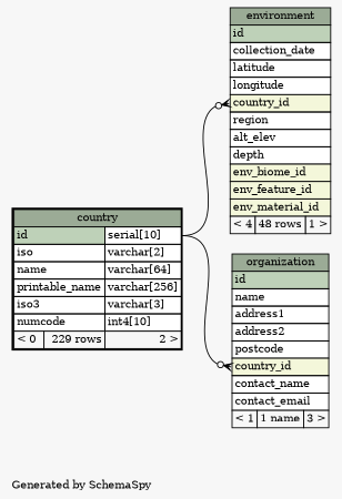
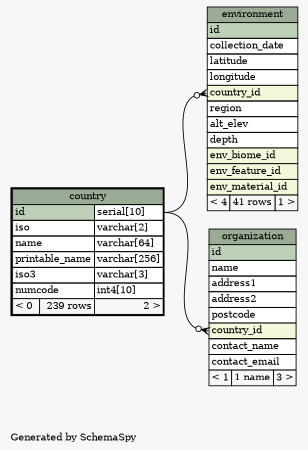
  digraph {
    bgcolor="#f7f7f7"
    fontname="DejaVu Serif"
    fontsize=11
    label="\nGenerated by SchemaSpy"
    labeljust=l
    nodesep=0.18
    rankdir=RL
    ranksep=0.46
    node [fontname="DejaVu Serif" fontsize=11 shape=plaintext]
    edge [arrowhead=none arrowsize=0.8 arrowtail=crowodot dir=back fontname="DejaVu Serif" headport="id.type:e" tailport="country_id:w"]
-   n1 [label=<     <TABLE BORDER="0" CELLBORDER="1" CELLSPACING="0" BGCOLOR="#ffffff">       <TR><TD COLSPAN="3" BGCOLOR="#9bab96" ALIGN="CENTER">environment</TD></TR>       <TR><TD PORT="id" COLSPAN="3" BGCOLOR="#bed1b8" ALIGN="LEFT">id</TD></TR>       <TR><TD PORT="collection_date" COLSPAN="3" ALIGN="LEFT">collection_date</TD></TR>       <TR><TD PORT="latitude" COLSPAN="3" ALIGN="LEFT">latitude</TD></TR>       <TR><TD PORT="longitude" COLSPAN="3" ALIGN="LEFT">longitude</TD></TR>       <TR><TD PORT="country_id" COLSPAN="3" BGCOLOR="#f4f7da" ALIGN="LEFT">country_id</TD></TR>       <TR><TD PORT="region" COLSPAN="3" ALIGN="LEFT">region</TD></TR>       <TR><TD PORT="alt_elev" COLSPAN="3" ALIGN="LEFT">alt_elev</TD></TR>       <TR><TD PORT="depth" COLSPAN="3" ALIGN="LEFT">depth</TD></TR>       <TR><TD PORT="env_biome_id" COLSPAN="3" BGCOLOR="#f4f7da" ALIGN="LEFT">env_biome_id</TD></TR>       <TR><TD PORT="env_feature_id" COLSPAN="3" BGCOLOR="#f4f7da" ALIGN="LEFT">env_feature_id</TD></TR>       <TR><TD PORT="env_material_id" COLSPAN="3" BGCOLOR="#f4f7da" ALIGN="LEFT">env_material_id</TD></TR>       <TR><TD ALIGN="LEFT" BGCOLOR="#f7f7f7">&lt; 4</TD><TD ALIGN="RIGHT" BGCOLOR="#f7f7f7">48 rows</TD><TD ALIGN="RIGHT" BGCOLOR="#f7f7f7">1 &gt;</TD></TR>     </TABLE>>]
-   n2 [label=<     <TABLE BORDER="2" CELLBORDER="1" CELLSPACING="0" BGCOLOR="#ffffff">       <TR><TD COLSPAN="3" BGCOLOR="#9bab96" ALIGN="CENTER">country</TD></TR>       <TR><TD PORT="id" COLSPAN="2" BGCOLOR="#bed1b8" ALIGN="LEFT">id</TD><TD PORT="id.type" ALIGN="LEFT">serial[10]</TD></TR>       <TR><TD PORT="iso" COLSPAN="2" ALIGN="LEFT">iso</TD><TD PORT="iso.type" ALIGN="LEFT">varchar[2]</TD></TR>       <TR><TD PORT="name" COLSPAN="2" ALIGN="LEFT">name</TD><TD PORT="name.type" ALIGN="LEFT">varchar[64]</TD></TR>       <TR><TD PORT="printable_name" COLSPAN="2" ALIGN="LEFT">printable_name</TD><TD PORT="printable_name.type" ALIGN="LEFT">varchar[256]</TD></TR>       <TR><TD PORT="iso3" COLSPAN="2" ALIGN="LEFT">iso3</TD><TD PORT="iso3.type" ALIGN="LEFT">varchar[3]</TD></TR>       <TR><TD PORT="numcode" COLSPAN="2" ALIGN="LEFT">numcode</TD><TD PORT="numcode.type" ALIGN="LEFT">int4[10]</TD></TR>       <TR><TD ALIGN="LEFT" BGCOLOR="#f7f7f7">&lt; 0</TD><TD ALIGN="RIGHT" BGCOLOR="#f7f7f7">229 rows</TD><TD ALIGN="RIGHT" BGCOLOR="#f7f7f7">2 &gt;</TD></TR>     </TABLE>>]
+   n1 [label=<     <TABLE BORDER="0" CELLBORDER="1" CELLSPACING="0" BGCOLOR="#ffffff">       <TR><TD COLSPAN="3" BGCOLOR="#9bab96" ALIGN="CENTER">environment</TD></TR>       <TR><TD PORT="id" COLSPAN="3" BGCOLOR="#bed1b8" ALIGN="LEFT">id</TD></TR>       <TR><TD PORT="collection_date" COLSPAN="3" ALIGN="LEFT">collection_date</TD></TR>       <TR><TD PORT="latitude" COLSPAN="3" ALIGN="LEFT">latitude</TD></TR>       <TR><TD PORT="longitude" COLSPAN="3" ALIGN="LEFT">longitude</TD></TR>       <TR><TD PORT="country_id" COLSPAN="3" BGCOLOR="#f4f7da" ALIGN="LEFT">country_id</TD></TR>       <TR><TD PORT="region" COLSPAN="3" ALIGN="LEFT">region</TD></TR>       <TR><TD PORT="alt_elev" COLSPAN="3" ALIGN="LEFT">alt_elev</TD></TR>       <TR><TD PORT="depth" COLSPAN="3" ALIGN="LEFT">depth</TD></TR>       <TR><TD PORT="env_biome_id" COLSPAN="3" BGCOLOR="#f4f7da" ALIGN="LEFT">env_biome_id</TD></TR>       <TR><TD PORT="env_feature_id" COLSPAN="3" BGCOLOR="#f4f7da" ALIGN="LEFT">env_feature_id</TD></TR>       <TR><TD PORT="env_material_id" COLSPAN="3" BGCOLOR="#f4f7da" ALIGN="LEFT">env_material_id</TD></TR>       <TR><TD ALIGN="LEFT" BGCOLOR="#f7f7f7">&lt; 4</TD><TD ALIGN="RIGHT" BGCOLOR="#f7f7f7">41 rows</TD><TD ALIGN="RIGHT" BGCOLOR="#f7f7f7">1 &gt;</TD></TR>     </TABLE>>]
+   n2 [label=<     <TABLE BORDER="2" CELLBORDER="1" CELLSPACING="0" BGCOLOR="#ffffff">       <TR><TD COLSPAN="3" BGCOLOR="#9bab96" ALIGN="CENTER">country</TD></TR>       <TR><TD PORT="id" COLSPAN="2" BGCOLOR="#bed1b8" ALIGN="LEFT">id</TD><TD PORT="id.type" ALIGN="LEFT">serial[10]</TD></TR>       <TR><TD PORT="iso" COLSPAN="2" ALIGN="LEFT">iso</TD><TD PORT="iso.type" ALIGN="LEFT">varchar[2]</TD></TR>       <TR><TD PORT="name" COLSPAN="2" ALIGN="LEFT">name</TD><TD PORT="name.type" ALIGN="LEFT">varchar[64]</TD></TR>       <TR><TD PORT="printable_name" COLSPAN="2" ALIGN="LEFT">printable_name</TD><TD PORT="printable_name.type" ALIGN="LEFT">varchar[256]</TD></TR>       <TR><TD PORT="iso3" COLSPAN="2" ALIGN="LEFT">iso3</TD><TD PORT="iso3.type" ALIGN="LEFT">varchar[3]</TD></TR>       <TR><TD PORT="numcode" COLSPAN="2" ALIGN="LEFT">numcode</TD><TD PORT="numcode.type" ALIGN="LEFT">int4[10]</TD></TR>       <TR><TD ALIGN="LEFT" BGCOLOR="#f7f7f7">&lt; 0</TD><TD ALIGN="RIGHT" BGCOLOR="#f7f7f7">239 rows</TD><TD ALIGN="RIGHT" BGCOLOR="#f7f7f7">2 &gt;</TD></TR>     </TABLE>>]
    n3 [label=<     <TABLE BORDER="0" CELLBORDER="1" CELLSPACING="0" BGCOLOR="#ffffff">       <TR><TD COLSPAN="3" BGCOLOR="#9bab96" ALIGN="CENTER">organization</TD></TR>       <TR><TD PORT="id" COLSPAN="3" BGCOLOR="#bed1b8" ALIGN="LEFT">id</TD></TR>       <TR><TD PORT="name" COLSPAN="3" ALIGN="LEFT">name</TD></TR>       <TR><TD PORT="address1" COLSPAN="3" ALIGN="LEFT">address1</TD></TR>       <TR><TD PORT="address2" COLSPAN="3" ALIGN="LEFT">address2</TD></TR>       <TR><TD PORT="postcode" COLSPAN="3" ALIGN="LEFT">postcode</TD></TR>       <TR><TD PORT="country_id" COLSPAN="3" BGCOLOR="#f4f7da" ALIGN="LEFT">country_id</TD></TR>       <TR><TD PORT="contact_name" COLSPAN="3" ALIGN="LEFT">contact_name</TD></TR>       <TR><TD PORT="contact_email" COLSPAN="3" ALIGN="LEFT">contact_email</TD></TR>       <TR><TD ALIGN="LEFT" BGCOLOR="#f7f7f7">&lt; 1</TD><TD ALIGN="RIGHT" BGCOLOR="#f7f7f7">1 name</TD><TD ALIGN="RIGHT" BGCOLOR="#f7f7f7">3 &gt;</TD></TR>     </TABLE>>]
    n1 -> n2
    n3 -> n2
  }
